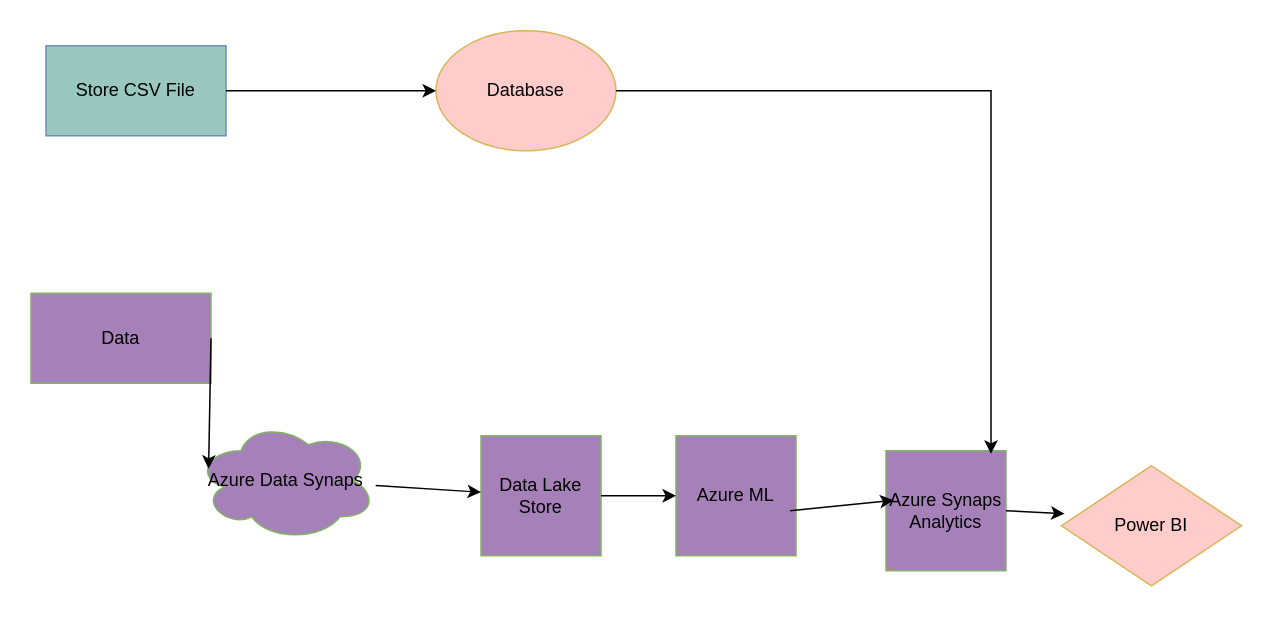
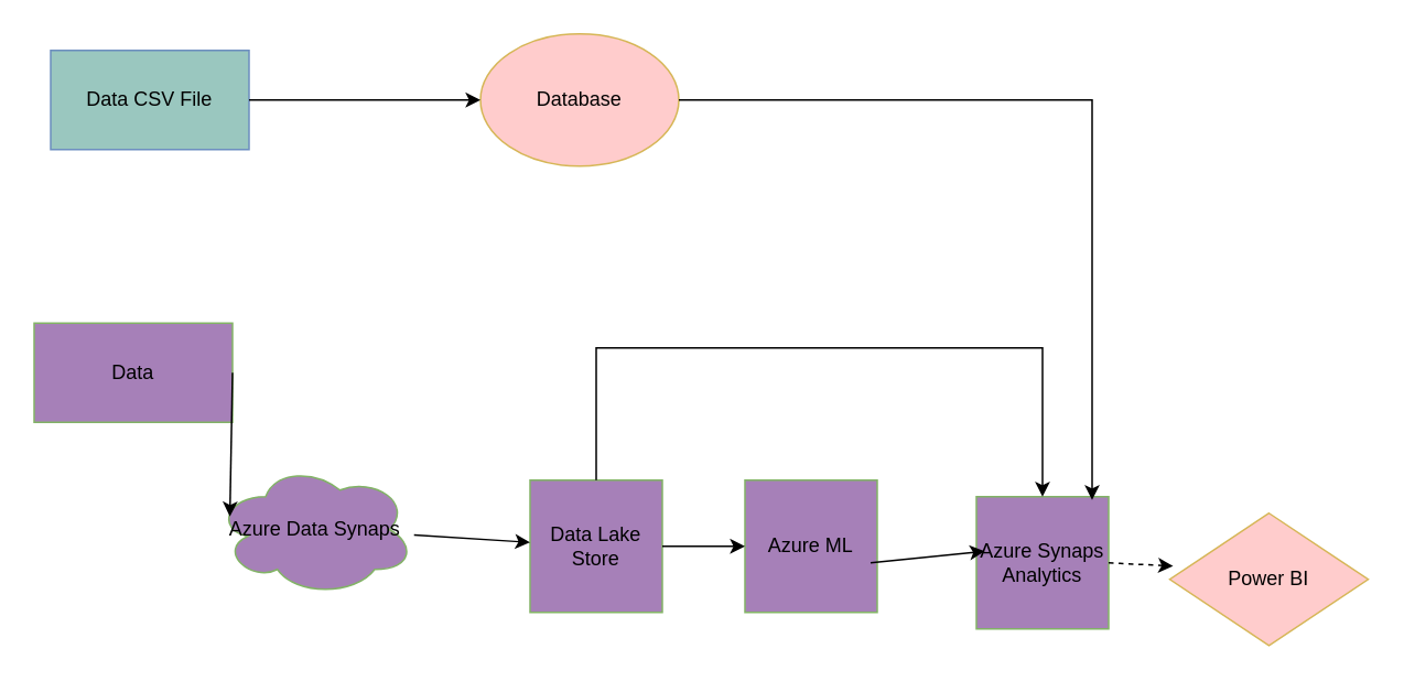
  <mxCell id="0" />
  <mxCell id="1" parent="0" />
- <mxCell id="2" value="Store CSV File" style="rounded=0;whiteSpace=wrap;html=1;fillColor=#9AC7BF;strokeColor=#6c8ebf;" parent="1" vertex="1"><mxGeometry x="30" y="30" width="120" height="60" as="geometry" /></mxCell>
+ <mxCell id="2" value="Data CSV File" style="rounded=0;whiteSpace=wrap;html=1;fillColor=#9AC7BF;strokeColor=#6c8ebf;" parent="1" vertex="1"><mxGeometry x="30" y="30" width="120" height="60" as="geometry" /></mxCell>
  <mxCell id="3" value="Database" style="ellipse;whiteSpace=wrap;html=1;fillColor=#FFCCCC;strokeColor=#d6b656;" parent="1" vertex="1"><mxGeometry x="290" y="20" width="120" height="80" as="geometry" /></mxCell>
  <mxCell id="4" value="Data" style="rounded=0;whiteSpace=wrap;html=1;fillColor=#A680B8;strokeColor=#82b366;" parent="1" vertex="1"><mxGeometry x="20" y="195" width="120" height="60" as="geometry" /></mxCell>
  <mxCell id="5" value="Azure Data Synaps" style="ellipse;shape=cloud;whiteSpace=wrap;html=1;fillColor=#A680B8;strokeColor=#82b366;" parent="1" vertex="1"><mxGeometry x="130" y="280" width="120" height="80" as="geometry" /></mxCell>
  <mxCell id="6" value="Data Lake Store" style="whiteSpace=wrap;html=1;aspect=fixed;fillColor=#A680B8;strokeColor=#82b366;" parent="1" vertex="1"><mxGeometry x="320" y="290" width="80" height="80" as="geometry" /></mxCell>
  <mxCell id="7" value="Azure ML" style="whiteSpace=wrap;html=1;aspect=fixed;fillColor=#A680B8;strokeColor=#82b366;" parent="1" vertex="1"><mxGeometry x="450" y="290" width="80" height="80" as="geometry" /></mxCell>
  <mxCell id="8" value="Azure Synaps Analytics" style="whiteSpace=wrap;html=1;aspect=fixed;fillColor=#A680B8;strokeColor=#82b366;" parent="1" vertex="1"><mxGeometry x="590" y="300" width="80" height="80" as="geometry" /></mxCell>
  <mxCell id="9" value="Power BI" style="rhombus;whiteSpace=wrap;html=1;fillColor=#FFCCCC;strokeColor=#d6b656;" parent="1" vertex="1"><mxGeometry x="707" y="310" width="120" height="80" as="geometry" /></mxCell>
  <mxCell id="10" value="" style="endArrow=classic;html=1;rounded=0;entryX=0;entryY=0.5;entryDx=0;entryDy=0;exitX=1;exitY=0.5;exitDx=0;exitDy=0;" parent="1" source="2" target="3" edge="1"><mxGeometry width="50" height="50" relative="1" as="geometry"><mxPoint x="140" y="100" as="sourcePoint" /><mxPoint x="190" y="50" as="targetPoint" /></mxGeometry></mxCell>
  <mxCell id="11" value="" style="endArrow=classic;html=1;rounded=0;exitX=1;exitY=0.5;exitDx=0;exitDy=0;entryX=0.07;entryY=0.4;entryDx=0;entryDy=0;entryPerimeter=0;" parent="1" source="4" target="5" edge="1"><mxGeometry width="50" height="50" relative="1" as="geometry"><mxPoint x="50" y="320" as="sourcePoint" /><mxPoint x="100" y="270" as="targetPoint" /></mxGeometry></mxCell>
  <mxCell id="12" value="" style="endArrow=classic;html=1;rounded=0;" parent="1" source="5" target="6" edge="1"><mxGeometry width="50" height="50" relative="1" as="geometry"><mxPoint x="270" y="310" as="sourcePoint" /><mxPoint x="320" y="260" as="targetPoint" /></mxGeometry></mxCell>
  <mxCell id="13" value="" style="endArrow=classic;html=1;rounded=0;" parent="1" source="6" target="7" edge="1"><mxGeometry width="50" height="50" relative="1" as="geometry"><mxPoint x="430" y="340" as="sourcePoint" /><mxPoint x="480" y="290" as="targetPoint" /></mxGeometry></mxCell>
  <mxCell id="14" value="" style="endArrow=classic;html=1;rounded=0;exitX=0.95;exitY=0.625;exitDx=0;exitDy=0;exitPerimeter=0;entryX=0.063;entryY=0.413;entryDx=0;entryDy=0;entryPerimeter=0;" parent="1" source="7" target="8" edge="1"><mxGeometry width="50" height="50" relative="1" as="geometry"><mxPoint x="640" y="345" as="sourcePoint" /><mxPoint x="690" y="295" as="targetPoint" /></mxGeometry></mxCell>
- <mxCell id="15" value="" style="endArrow=classic;html=1;rounded=0;exitX=1;exitY=0.5;exitDx=0;exitDy=0;entryX=0.017;entryY=0.4;entryDx=0;entryDy=0;entryPerimeter=0;" parent="1" source="8" target="9" edge="1"><mxGeometry width="50" height="50" relative="1" as="geometry"><mxPoint x="830" y="320" as="sourcePoint" /><mxPoint x="880" y="270" as="targetPoint" /></mxGeometry></mxCell>
+ <mxCell id="15" value="" style="endArrow=classic;html=1;rounded=0;exitX=1;exitY=0.5;exitDx=0;exitDy=0;entryX=0.017;entryY=0.4;entryDx=0;entryDy=0;entryPerimeter=0;dashed=1;" parent="1" source="8" target="9" edge="1"><mxGeometry width="50" height="50" relative="1" as="geometry"><mxPoint x="830" y="320" as="sourcePoint" /><mxPoint x="880" y="270" as="targetPoint" /></mxGeometry></mxCell>
+ <mxCell id="16" value="" style="endArrow=classic;html=1;rounded=0;exitX=0.5;exitY=0;exitDx=0;exitDy=0;entryX=0.5;entryY=0;entryDx=0;entryDy=0;" parent="1" source="6" target="8" edge="1"><mxGeometry width="50" height="50" relative="1" as="geometry"><mxPoint x="380" y="260" as="sourcePoint" /><mxPoint x="770" y="210" as="targetPoint" /><Array as="points"><mxPoint x="360" y="210" /><mxPoint x="630" y="210" /></Array></mxGeometry></mxCell>
  <mxCell id="17" value="" style="endArrow=classic;html=1;rounded=0;exitX=1;exitY=0.5;exitDx=0;exitDy=0;entryX=0.875;entryY=0.025;entryDx=0;entryDy=0;entryPerimeter=0;" parent="1" source="3" target="8" edge="1"><mxGeometry width="50" height="50" relative="1" as="geometry"><mxPoint x="470" y="70" as="sourcePoint" /><mxPoint x="860" y="60" as="targetPoint" /><Array as="points"><mxPoint x="660" y="60" /></Array></mxGeometry></mxCell>
